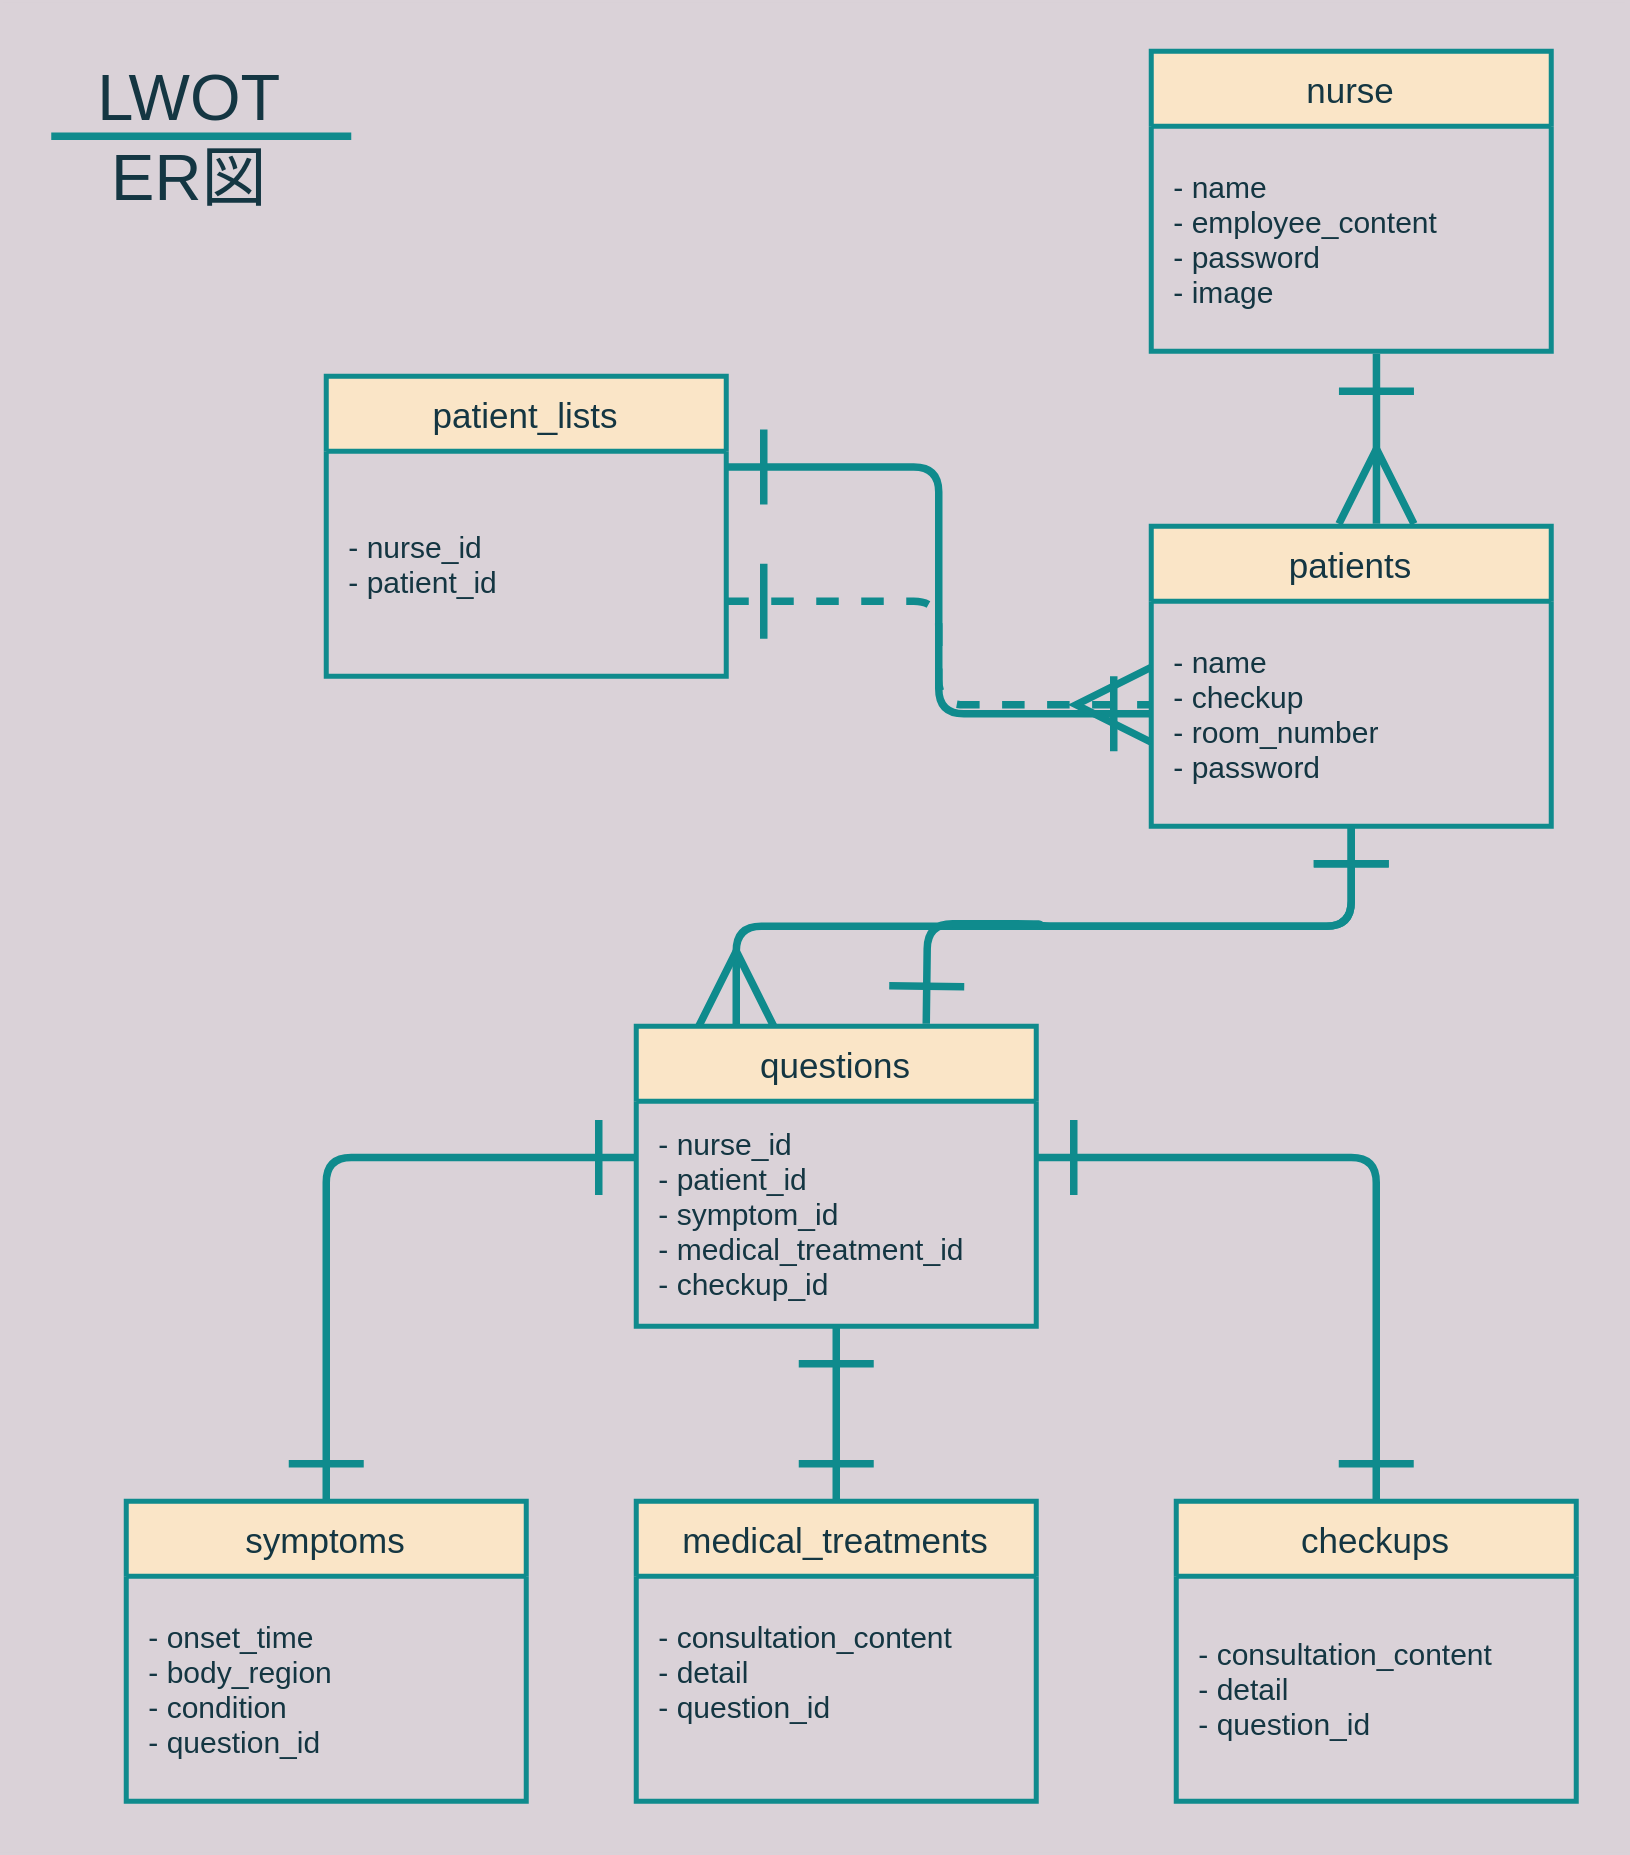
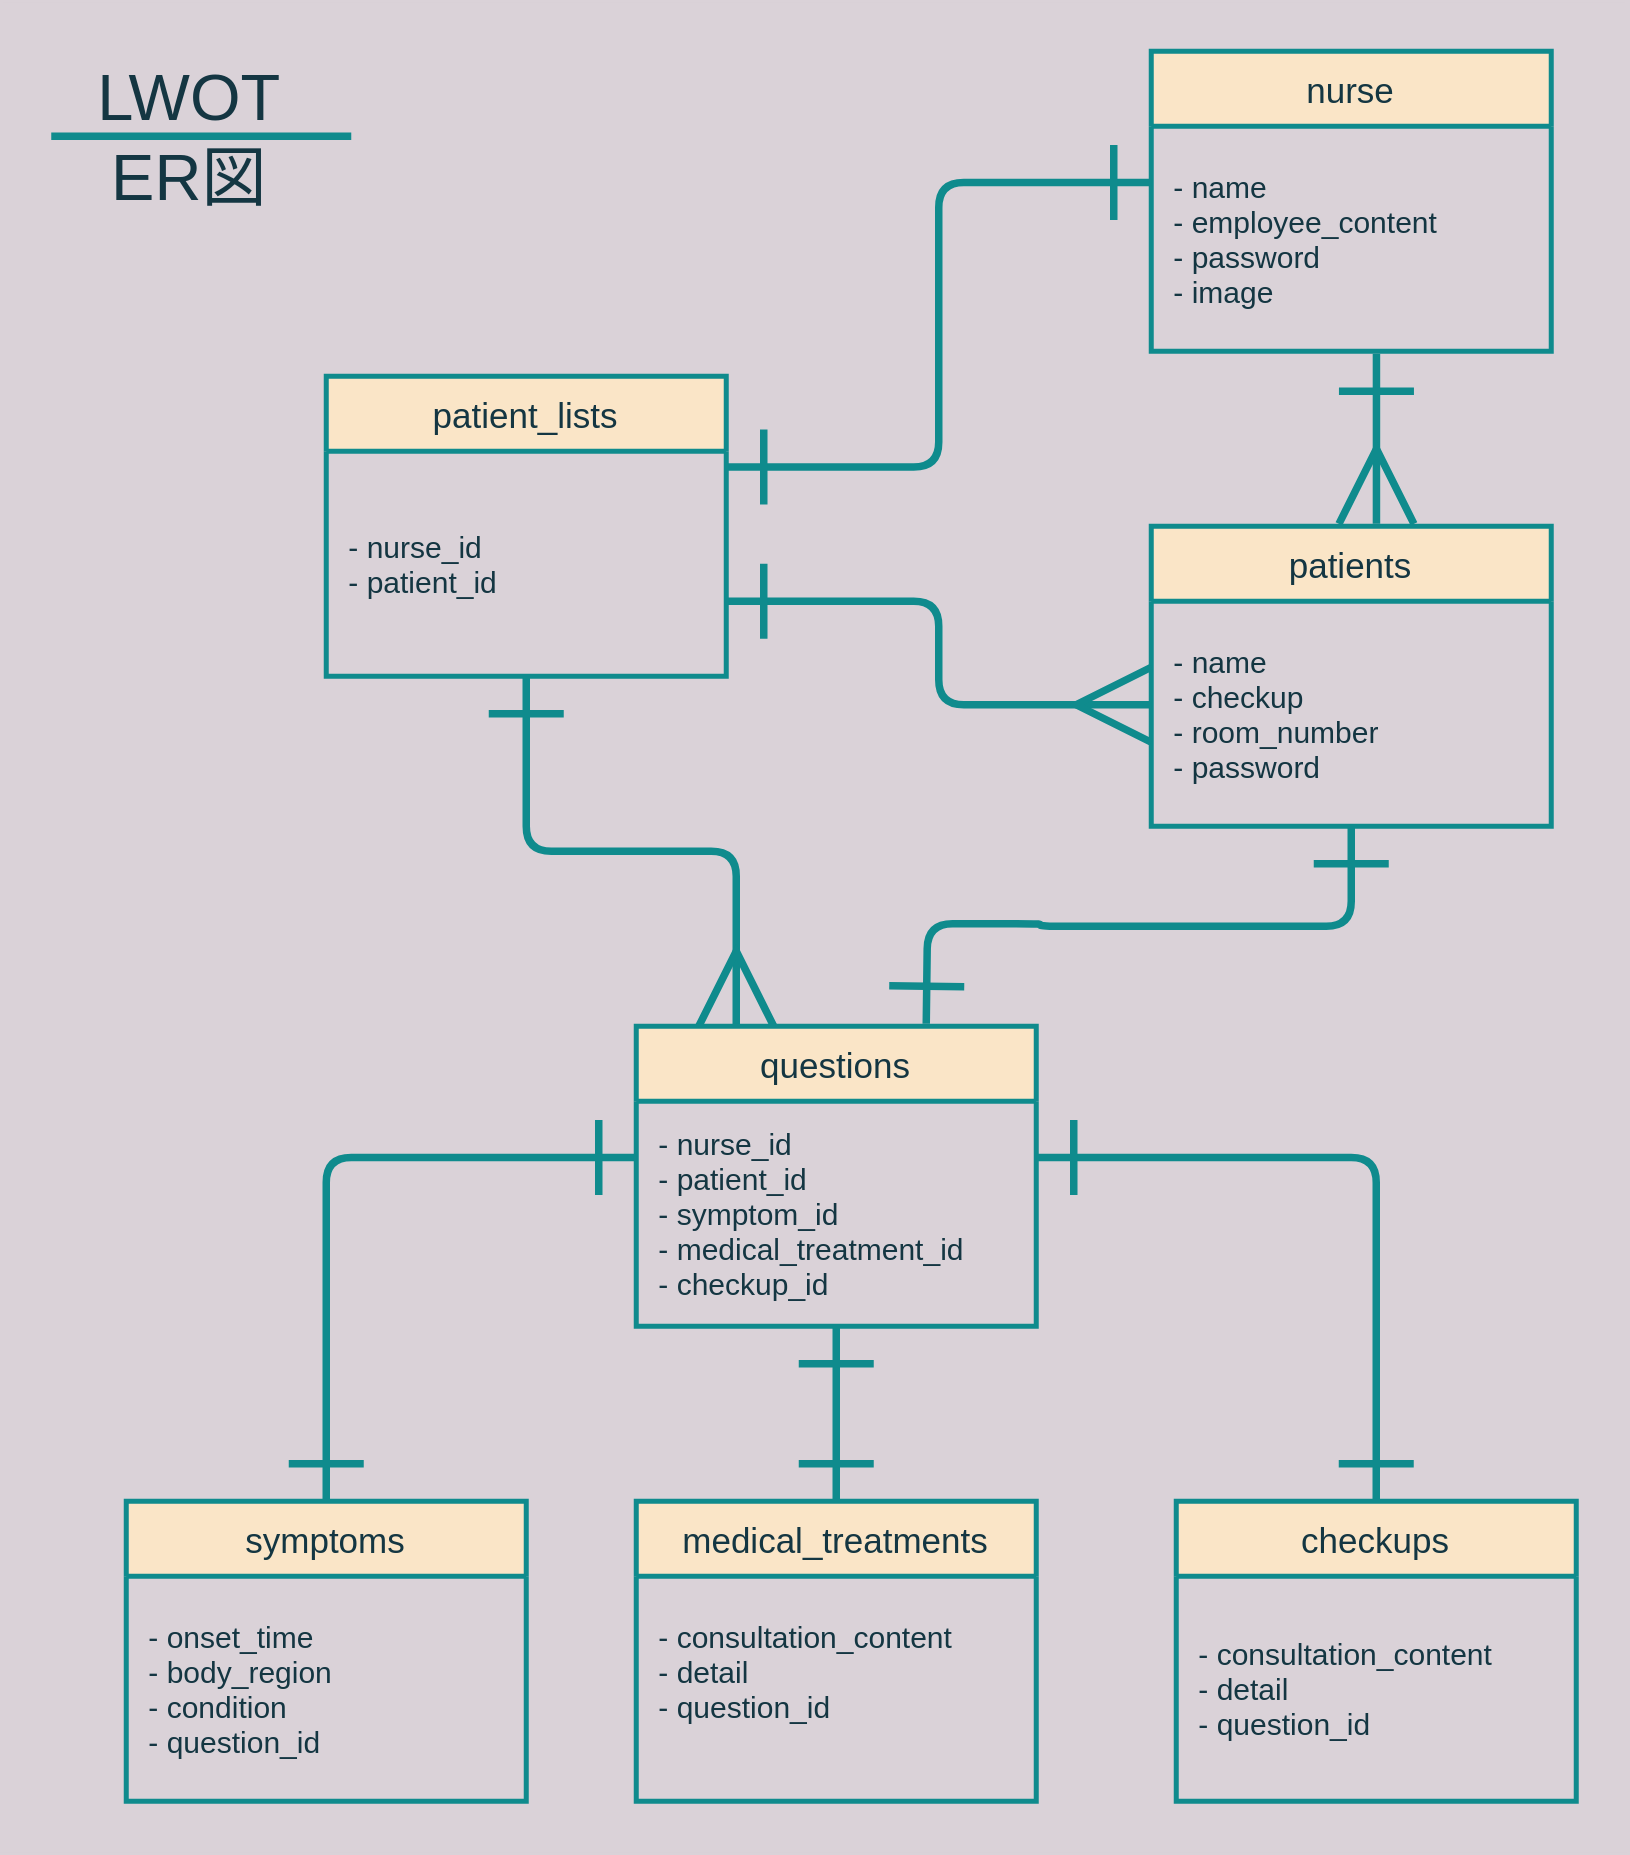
  <mxCell id="0" />
  <mxCell id="1" parent="0" />
  <mxCell id="2" value="patients" style="swimlane;childLayout=stackLayout;horizontal=1;startSize=30;horizontalStack=0;rounded=0;fontSize=14;fontStyle=0;strokeWidth=2;resizeParent=0;resizeLast=1;shadow=0;dashed=0;align=center;fillColor=#FAE5C7;strokeColor=#0F8B8D;fontColor=#143642;" parent="1" vertex="1"><mxGeometry x="460" y="210" width="160" height="120" as="geometry" /></mxCell>
  <mxCell id="3" value=" - name&#10; - checkup&#10; - room_number&#10; - password" style="align=left;strokeColor=none;fillColor=none;spacingLeft=4;fontSize=12;verticalAlign=middle;resizable=0;rotatable=0;part=1;fontColor=#143642;spacingRight=1;" parent="2" vertex="1"><mxGeometry y="30" width="160" height="90" as="geometry" /></mxCell>
  <mxCell id="4" value="nurse" style="swimlane;childLayout=stackLayout;horizontal=1;startSize=30;horizontalStack=0;rounded=0;fontSize=14;fontStyle=0;strokeWidth=2;resizeParent=0;resizeLast=1;shadow=0;dashed=0;align=center;fillColor=#FAE5C7;strokeColor=#0F8B8D;fontColor=#143642;" parent="1" vertex="1"><mxGeometry x="460" y="20" width="160" height="120" as="geometry" /></mxCell>
  <mxCell id="5" value=" - name&#10; - employee_content&#10; - password&#10; - image" style="align=left;strokeColor=none;fillColor=none;spacingLeft=4;fontSize=12;verticalAlign=middle;resizable=0;rotatable=0;part=1;fontColor=#143642;" parent="4" vertex="1"><mxGeometry y="30" width="160" height="90" as="geometry" /></mxCell>
- <mxCell id="6" style="edgeStyle=orthogonalEdgeStyle;curved=0;rounded=1;sketch=0;orthogonalLoop=1;jettySize=auto;html=1;startArrow=ERone;startFill=0;startSize=26;endArrow=ERone;endFill=0;endSize=26;strokeColor=#0F8B8D;strokeWidth=3;fillColor=#FAE5C7;fontColor=#143642;exitX=1;exitY=0.07;exitDx=0;exitDy=0;exitPerimeter=0;" parent="1" source="9" target="3" edge="1"><mxGeometry relative="1" as="geometry"><mxPoint x="293" y="186" as="sourcePoint" /></mxGeometry></mxCell>
- <mxCell id="7" style="edgeStyle=orthogonalEdgeStyle;curved=0;rounded=1;sketch=0;orthogonalLoop=1;jettySize=auto;html=1;exitX=1;exitY=0.75;exitDx=0;exitDy=0;entryX=0;entryY=0.46;entryDx=0;entryDy=0;startArrow=ERone;startFill=0;startSize=26;endArrow=ERmany;endFill=0;endSize=26;strokeColor=#0F8B8D;strokeWidth=3;fillColor=#FAE5C7;fontColor=#143642;entryPerimeter=0;dashed=1;" parent="1" source="8" target="3" edge="1"><mxGeometry relative="1" as="geometry" /></mxCell>
+ <mxCell id="6" style="edgeStyle=orthogonalEdgeStyle;curved=0;rounded=1;sketch=0;orthogonalLoop=1;jettySize=auto;html=1;entryX=0;entryY=0.25;entryDx=0;entryDy=0;startArrow=ERone;startFill=0;startSize=26;endArrow=ERone;endFill=0;endSize=26;strokeColor=#0F8B8D;strokeWidth=3;fillColor=#FAE5C7;fontColor=#143642;exitX=1;exitY=0.07;exitDx=0;exitDy=0;exitPerimeter=0;" parent="1" source="9" target="5" edge="1"><mxGeometry relative="1" as="geometry"><mxPoint x="293" y="186" as="sourcePoint" /></mxGeometry></mxCell>
+ <mxCell id="7" style="edgeStyle=orthogonalEdgeStyle;curved=0;rounded=1;sketch=0;orthogonalLoop=1;jettySize=auto;html=1;exitX=1;exitY=0.75;exitDx=0;exitDy=0;entryX=0;entryY=0.46;entryDx=0;entryDy=0;startArrow=ERone;startFill=0;startSize=26;endArrow=ERmany;endFill=0;endSize=26;strokeColor=#0F8B8D;strokeWidth=3;fillColor=#FAE5C7;fontColor=#143642;entryPerimeter=0;" parent="1" source="8" target="3" edge="1"><mxGeometry relative="1" as="geometry" /></mxCell>
  <mxCell id="8" value="patient_lists" style="swimlane;childLayout=stackLayout;horizontal=1;startSize=30;horizontalStack=0;rounded=0;fontSize=14;fontStyle=0;strokeWidth=2;resizeParent=0;resizeLast=1;shadow=0;dashed=0;align=center;fillColor=#FAE5C7;strokeColor=#0F8B8D;fontColor=#143642;" parent="1" vertex="1"><mxGeometry x="130" y="150" width="160" height="120" as="geometry" /></mxCell>
  <mxCell id="9" value=" - nurse_id&#10; - patient_id" style="align=left;strokeColor=none;fillColor=none;spacingLeft=4;fontSize=12;verticalAlign=middle;resizable=0;rotatable=0;part=1;fontColor=#143642;" parent="8" vertex="1"><mxGeometry y="30" width="160" height="90" as="geometry" /></mxCell>
- <mxCell id="10" style="edgeStyle=orthogonalEdgeStyle;curved=0;rounded=1;sketch=0;orthogonalLoop=1;jettySize=auto;html=1;exitX=0.25;exitY=0;exitDx=0;exitDy=0;startArrow=ERmany;startFill=0;startSize=26;endArrow=ERone;endFill=0;endSize=26;strokeColor=#0F8B8D;strokeWidth=3;fillColor=#FAE5C7;fontColor=#143642;" parent="1" source="11" target="3" edge="1"><mxGeometry relative="1" as="geometry" /></mxCell>
+ <mxCell id="10" style="edgeStyle=orthogonalEdgeStyle;curved=0;rounded=1;sketch=0;orthogonalLoop=1;jettySize=auto;html=1;exitX=0.25;exitY=0;exitDx=0;exitDy=0;entryX=0.5;entryY=1;entryDx=0;entryDy=0;startArrow=ERmany;startFill=0;startSize=26;endArrow=ERone;endFill=0;endSize=26;strokeColor=#0F8B8D;strokeWidth=3;fillColor=#FAE5C7;fontColor=#143642;" parent="1" source="11" target="9" edge="1"><mxGeometry relative="1" as="geometry" /></mxCell>
  <mxCell id="11" value="questions" style="swimlane;childLayout=stackLayout;horizontal=1;startSize=30;horizontalStack=0;rounded=0;fontSize=14;fontStyle=0;strokeWidth=2;resizeParent=0;resizeLast=1;shadow=0;dashed=0;align=center;fillColor=#FAE5C7;strokeColor=#0F8B8D;fontColor=#143642;" parent="1" vertex="1"><mxGeometry x="254" y="410" width="160" height="120" as="geometry" /></mxCell>
  <mxCell id="12" value=" - nurse_id&#10; - patient_id&#10; - symptom_id&#10; - medical_treatment_id&#10; - checkup_id" style="align=left;strokeColor=none;fillColor=none;spacingLeft=4;fontSize=12;verticalAlign=middle;resizable=0;rotatable=0;part=1;fontColor=#143642;" parent="11" vertex="1"><mxGeometry y="30" width="160" height="90" as="geometry" /></mxCell>
  <mxCell id="13" style="edgeStyle=orthogonalEdgeStyle;curved=0;rounded=1;sketch=0;orthogonalLoop=1;jettySize=auto;html=1;exitX=0.5;exitY=0;exitDx=0;exitDy=0;entryX=1;entryY=0.25;entryDx=0;entryDy=0;startArrow=ERone;startFill=0;startSize=26;endArrow=ERone;endFill=0;endSize=26;strokeColor=#0F8B8D;strokeWidth=3;fillColor=#FAE5C7;fontColor=#143642;" parent="1" source="14" target="12" edge="1"><mxGeometry relative="1" as="geometry" /></mxCell>
  <mxCell id="14" value="checkups" style="swimlane;childLayout=stackLayout;horizontal=1;startSize=30;horizontalStack=0;rounded=0;fontSize=14;fontStyle=0;strokeWidth=2;resizeParent=0;resizeLast=1;shadow=0;dashed=0;align=center;fillColor=#FAE5C7;strokeColor=#0F8B8D;fontColor=#143642;" parent="1" vertex="1"><mxGeometry x="470" y="600" width="160" height="120" as="geometry" /></mxCell>
  <mxCell id="15" value=" - consultation_content&#10; - detail&#10; - question_id" style="align=left;strokeColor=none;fillColor=none;spacingLeft=4;fontSize=12;verticalAlign=middle;resizable=0;rotatable=0;part=1;fontColor=#143642;" parent="14" vertex="1"><mxGeometry y="30" width="160" height="90" as="geometry" /></mxCell>
  <mxCell id="16" style="edgeStyle=orthogonalEdgeStyle;curved=0;rounded=1;sketch=0;orthogonalLoop=1;jettySize=auto;html=1;exitX=0.5;exitY=0;exitDx=0;exitDy=0;entryX=0.5;entryY=1;entryDx=0;entryDy=0;strokeColor=#0F8B8D;strokeWidth=3;fillColor=#FAE5C7;fontColor=#143642;startArrow=ERone;startFill=0;endArrow=ERone;endFill=0;endSize=26;startSize=26;" parent="1" source="17" target="12" edge="1"><mxGeometry relative="1" as="geometry" /></mxCell>
  <mxCell id="17" value="medical_treatments" style="swimlane;childLayout=stackLayout;horizontal=1;startSize=30;horizontalStack=0;rounded=0;fontSize=14;fontStyle=0;strokeWidth=2;resizeParent=0;resizeLast=1;shadow=0;dashed=0;align=center;fillColor=#FAE5C7;strokeColor=#0F8B8D;fontColor=#143642;" parent="1" vertex="1"><mxGeometry x="254" y="600" width="160" height="120" as="geometry" /></mxCell>
  <mxCell id="18" value=" - consultation_content&#10; - detail&#10; - question_id&#10;" style="align=left;strokeColor=none;fillColor=none;spacingLeft=4;fontSize=12;verticalAlign=middle;resizable=0;rotatable=0;part=1;fontColor=#143642;" parent="17" vertex="1"><mxGeometry y="30" width="160" height="90" as="geometry" /></mxCell>
  <mxCell id="19" style="edgeStyle=orthogonalEdgeStyle;curved=0;rounded=1;sketch=0;orthogonalLoop=1;jettySize=auto;html=1;exitX=0.5;exitY=0;exitDx=0;exitDy=0;entryX=0;entryY=0.25;entryDx=0;entryDy=0;strokeColor=#0F8B8D;strokeWidth=3;fillColor=#FAE5C7;fontColor=#143642;startArrow=ERone;startFill=0;endArrow=ERone;endFill=0;endSize=26;startSize=26;" parent="1" source="20" target="12" edge="1"><mxGeometry relative="1" as="geometry" /></mxCell>
  <mxCell id="20" value="symptoms" style="swimlane;childLayout=stackLayout;horizontal=1;startSize=30;horizontalStack=0;rounded=0;fontSize=14;fontStyle=0;strokeWidth=2;resizeParent=0;resizeLast=1;shadow=0;dashed=0;align=center;fillColor=#FAE5C7;strokeColor=#0F8B8D;fontColor=#143642;" parent="1" vertex="1"><mxGeometry x="50" y="600" width="160" height="120" as="geometry" /></mxCell>
  <mxCell id="21" value=" - onset_time&#10; - body_region&#10; - condition &#10; - question_id" style="align=left;strokeColor=none;fillColor=none;spacingLeft=4;fontSize=12;verticalAlign=middle;resizable=0;rotatable=0;part=1;fontColor=#143642;" parent="20" vertex="1"><mxGeometry y="30" width="160" height="90" as="geometry" /></mxCell>
  <mxCell id="22" value="&lt;span style=&quot;font-size: 26px;&quot;&gt;LWOT&lt;br style=&quot;font-size: 26px;&quot;&gt;ER図&lt;br style=&quot;font-size: 26px;&quot;&gt;&lt;/span&gt;" style="text;html=1;align=center;verticalAlign=middle;resizable=0;points=[];autosize=1;fontColor=#143642;fontSize=26;" parent="1" vertex="1"><mxGeometry x="30" y="20" width="90" height="70" as="geometry" /></mxCell>
  <mxCell id="23" value="" style="endArrow=none;html=1;fillColor=#FAE5C7;fontColor=#143642;strokeColor=#0F8B8D;strokeWidth=3;" parent="1" edge="1"><mxGeometry width="50" height="50" relative="1" as="geometry"><mxPoint x="20" y="54" as="sourcePoint" /><mxPoint x="140" y="54" as="targetPoint" /></mxGeometry></mxCell>
  <mxCell id="24" style="edgeStyle=orthogonalEdgeStyle;curved=0;rounded=1;sketch=0;orthogonalLoop=1;jettySize=auto;html=1;exitX=0.5;exitY=1;exitDx=0;exitDy=0;startArrow=ERone;startFill=0;startSize=26;endArrow=ERone;endFill=0;endSize=26;strokeColor=#0F8B8D;strokeWidth=3;fillColor=#FAE5C7;fontColor=#143642;" parent="1" source="3" edge="1"><mxGeometry relative="1" as="geometry"><mxPoint x="370" y="409" as="targetPoint" /></mxGeometry></mxCell>
  <mxCell id="25" style="edgeStyle=orthogonalEdgeStyle;rounded=0;orthogonalLoop=1;jettySize=auto;html=1;exitX=0.563;exitY=1.011;exitDx=0;exitDy=0;entryX=0.563;entryY=-0.008;entryDx=0;entryDy=0;entryPerimeter=0;exitPerimeter=0;startArrow=ERone;startFill=0;strokeColor=#0F8B8D;strokeWidth=3;endArrow=ERmany;endFill=0;endSize=26;startSize=26;" parent="1" source="5" target="2" edge="1"><mxGeometry relative="1" as="geometry" /></mxCell>
